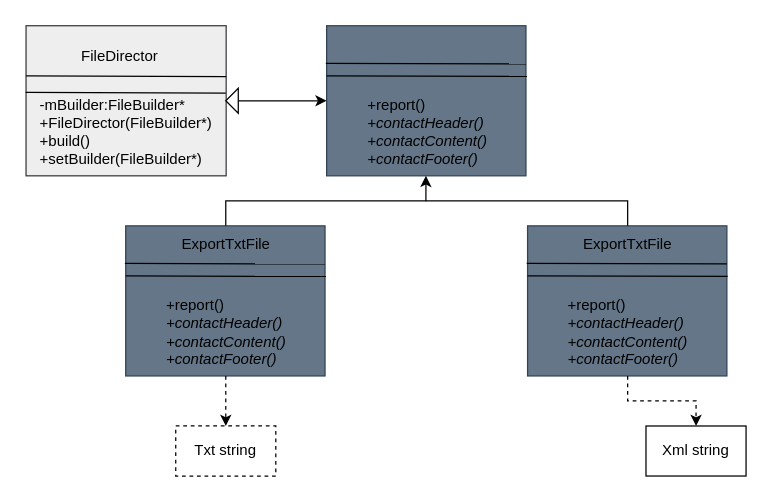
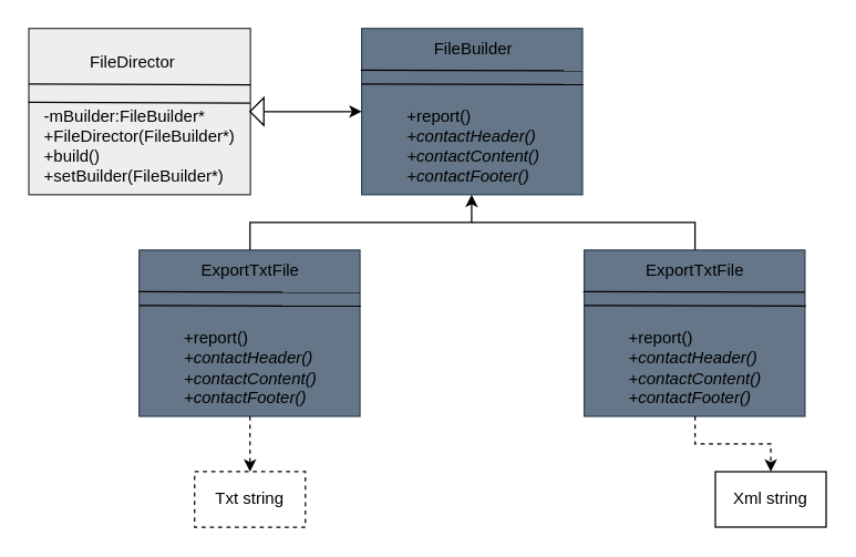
  <mxCell id="0" />
  <mxCell id="1" parent="0" />
  <mxCell id="2" value="" style="group" vertex="1" connectable="0" parent="1"><mxGeometry x="260" y="20" width="160.64" height="120" as="geometry" /></mxCell>
  <mxCell id="3" value="" style="whiteSpace=wrap;html=1;fillColor=#647687;strokeColor=#314354;fontColor=#ffffff;" vertex="1" parent="2"><mxGeometry x="0.64" width="159.36" height="120" as="geometry" /></mxCell>
  <mxCell id="4" value="" style="edgeStyle=none;orthogonalLoop=1;jettySize=auto;html=1;endArrow=none;endFill=0;entryX=1.004;entryY=0.341;entryDx=0;entryDy=0;entryPerimeter=0;rounded=0;" edge="1" parent="2"><mxGeometry width="100" relative="1" as="geometry"><mxPoint y="30.0" as="sourcePoint" /><mxPoint x="160" y="30.46" as="targetPoint" /><Array as="points" /></mxGeometry></mxCell>
  <mxCell id="5" value="" style="edgeStyle=none;orthogonalLoop=1;jettySize=auto;html=1;endArrow=none;endFill=0;entryX=1.004;entryY=0.341;entryDx=0;entryDy=0;entryPerimeter=0;rounded=0;" edge="1" parent="2"><mxGeometry width="100" relative="1" as="geometry"><mxPoint x="0.64" y="40" as="sourcePoint" /><mxPoint x="160.64" y="40.46" as="targetPoint" /><Array as="points" /></mxGeometry></mxCell>
+ <mxCell id="6" value="FileBuilder" style="text;html=1;align=center;verticalAlign=middle;resizable=0;points=[];autosize=1;strokeColor=none;fillColor=none;" vertex="1" parent="2"><mxGeometry x="40.64" width="80" height="30" as="geometry" /></mxCell>
  <mxCell id="7" value="&lt;div style=&quot;text-align: left;&quot;&gt;&lt;span style=&quot;background-color: initial;&quot;&gt;+report()&lt;/span&gt;&lt;/div&gt;&lt;i&gt;&lt;div style=&quot;text-align: left;&quot;&gt;&lt;i style=&quot;background-color: initial;&quot;&gt;+contactHeader()&lt;/i&gt;&lt;/div&gt;&lt;div style=&quot;text-align: left;&quot;&gt;&lt;i style=&quot;background-color: initial;&quot;&gt;+&lt;/i&gt;&lt;i style=&quot;border-color: var(--border-color); background-color: initial;&quot;&gt;contactContent&lt;/i&gt;&lt;i style=&quot;background-color: initial;&quot;&gt;()&lt;/i&gt;&lt;/div&gt;&lt;div style=&quot;text-align: left;&quot;&gt;&lt;i style=&quot;background-color: initial;&quot;&gt;+&lt;/i&gt;&lt;i style=&quot;border-color: var(--border-color); background-color: initial;&quot;&gt;contactFooter&lt;/i&gt;&lt;i style=&quot;background-color: initial;&quot;&gt;()&lt;/i&gt;&lt;/div&gt;&lt;/i&gt;" style="text;html=1;align=center;verticalAlign=middle;resizable=0;points=[];autosize=1;strokeColor=none;fillColor=none;" vertex="1" parent="2"><mxGeometry x="20.64" y="50" width="120" height="70" as="geometry" /></mxCell>
  <mxCell id="8" value="" style="group" vertex="1" connectable="0" parent="1"><mxGeometry x="99.36" y="180" width="160.64" height="120" as="geometry" /></mxCell>
  <mxCell id="9" value="" style="whiteSpace=wrap;html=1;fillColor=#647687;strokeColor=#314354;fontColor=#ffffff;" vertex="1" parent="8"><mxGeometry x="0.64" width="159.36" height="120" as="geometry" /></mxCell>
  <mxCell id="10" value="" style="edgeStyle=none;orthogonalLoop=1;jettySize=auto;html=1;endArrow=none;endFill=0;entryX=1.004;entryY=0.341;entryDx=0;entryDy=0;entryPerimeter=0;rounded=0;" edge="1" parent="8"><mxGeometry width="100" relative="1" as="geometry"><mxPoint y="30.0" as="sourcePoint" /><mxPoint x="160" y="30.46" as="targetPoint" /><Array as="points" /></mxGeometry></mxCell>
  <mxCell id="11" value="" style="edgeStyle=none;orthogonalLoop=1;jettySize=auto;html=1;endArrow=none;endFill=0;entryX=1.004;entryY=0.341;entryDx=0;entryDy=0;entryPerimeter=0;rounded=0;" edge="1" parent="8"><mxGeometry width="100" relative="1" as="geometry"><mxPoint x="0.64" y="40" as="sourcePoint" /><mxPoint x="160.64" y="40.46" as="targetPoint" /><Array as="points" /></mxGeometry></mxCell>
  <mxCell id="12" value="ExportTxtFile" style="text;html=1;align=center;verticalAlign=middle;resizable=0;points=[];autosize=1;strokeColor=none;fillColor=none;" vertex="1" parent="8"><mxGeometry x="35.64" width="90" height="30" as="geometry" /></mxCell>
  <mxCell id="13" value="&lt;div style=&quot;text-align: left;&quot;&gt;&lt;span style=&quot;background-color: initial;&quot;&gt;+report()&lt;/span&gt;&lt;/div&gt;&lt;i&gt;&lt;div style=&quot;text-align: left;&quot;&gt;&lt;i style=&quot;background-color: initial;&quot;&gt;+contactHeader()&lt;/i&gt;&lt;/div&gt;&lt;div style=&quot;text-align: left;&quot;&gt;&lt;i style=&quot;background-color: initial;&quot;&gt;+&lt;/i&gt;&lt;i style=&quot;border-color: var(--border-color); background-color: initial;&quot;&gt;contactContent&lt;/i&gt;&lt;i style=&quot;background-color: initial;&quot;&gt;()&lt;/i&gt;&lt;/div&gt;&lt;div style=&quot;text-align: left;&quot;&gt;&lt;i style=&quot;background-color: initial;&quot;&gt;+&lt;/i&gt;&lt;i style=&quot;border-color: var(--border-color); background-color: initial;&quot;&gt;contactFooter&lt;/i&gt;&lt;i style=&quot;background-color: initial;&quot;&gt;()&lt;/i&gt;&lt;/div&gt;&lt;/i&gt;" style="text;html=1;align=center;verticalAlign=middle;resizable=0;points=[];autosize=1;strokeColor=none;fillColor=none;" vertex="1" parent="8"><mxGeometry x="20.64" y="50" width="120" height="70" as="geometry" /></mxCell>
  <mxCell id="14" value="" style="group" vertex="1" connectable="0" parent="1"><mxGeometry x="420.64" y="180" width="160.64" height="120" as="geometry" /></mxCell>
  <mxCell id="15" value="" style="whiteSpace=wrap;html=1;fillColor=#647687;strokeColor=#314354;fontColor=#ffffff;" vertex="1" parent="14"><mxGeometry x="0.64" width="159.36" height="120" as="geometry" /></mxCell>
  <mxCell id="16" value="" style="edgeStyle=none;orthogonalLoop=1;jettySize=auto;html=1;endArrow=none;endFill=0;entryX=1.004;entryY=0.341;entryDx=0;entryDy=0;entryPerimeter=0;rounded=0;" edge="1" parent="14"><mxGeometry width="100" relative="1" as="geometry"><mxPoint y="30.0" as="sourcePoint" /><mxPoint x="160" y="30.46" as="targetPoint" /><Array as="points" /></mxGeometry></mxCell>
  <mxCell id="17" value="" style="edgeStyle=none;orthogonalLoop=1;jettySize=auto;html=1;endArrow=none;endFill=0;entryX=1.004;entryY=0.341;entryDx=0;entryDy=0;entryPerimeter=0;rounded=0;" edge="1" parent="14"><mxGeometry width="100" relative="1" as="geometry"><mxPoint x="0.64" y="40" as="sourcePoint" /><mxPoint x="160.64" y="40.46" as="targetPoint" /><Array as="points" /></mxGeometry></mxCell>
  <mxCell id="18" value="ExportTxtFile" style="text;html=1;align=center;verticalAlign=middle;resizable=0;points=[];autosize=1;strokeColor=none;fillColor=none;" vertex="1" parent="14"><mxGeometry x="35.64" width="90" height="30" as="geometry" /></mxCell>
  <mxCell id="19" value="&lt;div style=&quot;text-align: left;&quot;&gt;&lt;span style=&quot;background-color: initial;&quot;&gt;+report()&lt;/span&gt;&lt;/div&gt;&lt;i&gt;&lt;div style=&quot;text-align: left;&quot;&gt;&lt;i style=&quot;background-color: initial;&quot;&gt;+contactHeader()&lt;/i&gt;&lt;/div&gt;&lt;div style=&quot;text-align: left;&quot;&gt;&lt;i style=&quot;background-color: initial;&quot;&gt;+&lt;/i&gt;&lt;i style=&quot;border-color: var(--border-color); background-color: initial;&quot;&gt;contactContent&lt;/i&gt;&lt;i style=&quot;background-color: initial;&quot;&gt;()&lt;/i&gt;&lt;/div&gt;&lt;div style=&quot;text-align: left;&quot;&gt;&lt;i style=&quot;background-color: initial;&quot;&gt;+&lt;/i&gt;&lt;i style=&quot;border-color: var(--border-color); background-color: initial;&quot;&gt;contactFooter&lt;/i&gt;&lt;i style=&quot;background-color: initial;&quot;&gt;()&lt;/i&gt;&lt;/div&gt;&lt;/i&gt;" style="text;html=1;align=center;verticalAlign=middle;resizable=0;points=[];autosize=1;strokeColor=none;fillColor=none;" vertex="1" parent="14"><mxGeometry x="20.64" y="50" width="120" height="70" as="geometry" /></mxCell>
  <mxCell id="20" style="edgeStyle=orthogonalEdgeStyle;html=1;entryX=0.495;entryY=1;entryDx=0;entryDy=0;entryPerimeter=0;rounded=0;" edge="1" parent="1" source="12" target="7"><mxGeometry relative="1" as="geometry"><Array as="points"><mxPoint x="180" y="160" /><mxPoint x="340" y="160" /></Array></mxGeometry></mxCell>
  <mxCell id="21" style="edgeStyle=orthogonalEdgeStyle;rounded=0;html=1;endArrow=none;endFill=0;" edge="1" parent="1" source="18"><mxGeometry relative="1" as="geometry"><mxPoint x="340" y="160" as="targetPoint" /><Array as="points"><mxPoint x="501" y="160" /></Array></mxGeometry></mxCell>
  <mxCell id="22" value="Txt string" style="whiteSpace=wrap;html=1;dashed=1;" vertex="1" parent="1"><mxGeometry x="140" y="340" width="80" height="40" as="geometry" /></mxCell>
  <mxCell id="23" style="edgeStyle=orthogonalEdgeStyle;rounded=0;html=1;entryX=0.5;entryY=0;entryDx=0;entryDy=0;endArrow=classic;endFill=1;dashed=1;" edge="1" parent="1" source="13" target="22"><mxGeometry relative="1" as="geometry" /></mxCell>
  <mxCell id="24" value="Xml string" style="whiteSpace=wrap;html=1;" vertex="1" parent="1"><mxGeometry x="515.96" y="340" width="80" height="40" as="geometry" /></mxCell>
  <mxCell id="25" style="edgeStyle=orthogonalEdgeStyle;rounded=0;html=1;entryX=0.5;entryY=0;entryDx=0;entryDy=0;dashed=1;endArrow=classic;endFill=1;" edge="1" parent="1" source="19" target="24"><mxGeometry relative="1" as="geometry" /></mxCell>
  <mxCell id="26" value="" style="group" vertex="1" connectable="0" parent="1"><mxGeometry x="20" y="20" width="160.32" height="120" as="geometry" /></mxCell>
  <mxCell id="27" value="" style="group;fillColor=#eeeeee;strokeColor=#36393d;container=0;" vertex="1" connectable="0" parent="26"><mxGeometry x="0.32" width="160" height="120" as="geometry" /></mxCell>
  <mxCell id="28" value="" style="edgeStyle=none;orthogonalLoop=1;jettySize=auto;html=1;endArrow=none;endFill=0;entryX=1.004;entryY=0.341;entryDx=0;entryDy=0;entryPerimeter=0;rounded=0;" edge="1" parent="26"><mxGeometry width="100" relative="1" as="geometry"><mxPoint x="0.32" y="40" as="sourcePoint" /><mxPoint x="160.32" y="40.613" as="targetPoint" /><Array as="points" /></mxGeometry></mxCell>
  <mxCell id="29" value="" style="edgeStyle=none;orthogonalLoop=1;jettySize=auto;html=1;endArrow=none;endFill=0;entryX=1.004;entryY=0.341;entryDx=0;entryDy=0;entryPerimeter=0;rounded=0;" edge="1" parent="26"><mxGeometry width="100" relative="1" as="geometry"><mxPoint y="53.333" as="sourcePoint" /><mxPoint x="160" y="53.947" as="targetPoint" /><Array as="points" /></mxGeometry></mxCell>
  <mxCell id="30" value="FileDirector" style="text;html=1;align=center;verticalAlign=middle;resizable=0;points=[];autosize=1;strokeColor=none;fillColor=none;" vertex="1" parent="26"><mxGeometry x="35.32" y="10" width="80" height="30" as="geometry" /></mxCell>
  <mxCell id="31" value="&lt;div style=&quot;text-align: left;&quot;&gt;&lt;span style=&quot;background-color: initial;&quot;&gt;-mBuilder:FileBuilder*&lt;/span&gt;&lt;/div&gt;&lt;div style=&quot;text-align: left;&quot;&gt;&lt;span style=&quot;background-color: initial;&quot;&gt;+FileDirector(FileBuilder*)&lt;/span&gt;&lt;/div&gt;&lt;div style=&quot;text-align: left;&quot;&gt;&lt;span style=&quot;background-color: initial;&quot;&gt;+build()&lt;/span&gt;&lt;/div&gt;&lt;div style=&quot;text-align: left;&quot;&gt;&lt;span style=&quot;background-color: initial;&quot;&gt;+setBuilder(FileBuilder*)&lt;/span&gt;&lt;/div&gt;" style="text;html=1;align=center;verticalAlign=middle;resizable=0;points=[];autosize=1;strokeColor=none;fillColor=none;" vertex="1" parent="26"><mxGeometry x="0.32" y="50" width="160" height="70" as="geometry" /></mxCell>
  <mxCell id="32" style="edgeStyle=none;html=1;exitX=0;exitY=0.5;exitDx=0;exitDy=0;rounded=0;strokeColor=default;endArrow=classic;endFill=1;" edge="1" parent="1" source="33" target="3"><mxGeometry relative="1" as="geometry"><mxPoint x="220" y="80" as="targetPoint" /></mxGeometry></mxCell>
  <mxCell id="33" value="" style="triangle;whiteSpace=wrap;html=1;rotation=-180;" vertex="1" parent="1"><mxGeometry x="180" y="70" width="10" height="20" as="geometry" /></mxCell>
